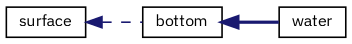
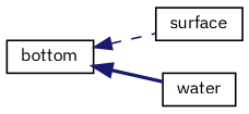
  digraph {
    fontname="IBM Plex Sans"
    rankdir=LR
    node [color=black fillcolor=white fontname="IBM Plex Sans" fontsize=10 shape=record style=filled]
    edge [color=midnightblue dir=back fontname="IBM Plex Sans" fontsize=10 labelfontname=Helvetica labelfontsize=10]
    n1 [height=0.2 label=surface width=0.4]
    n2 [height=0.2 label=bottom width=0.4]
    n3 [height=0.2 label=water width=0.4]
-   n1 -> n2 [style=dashed]
+   n2 -> n1 [style=dashed]
    n2 -> n3 [style=bold]
  }
